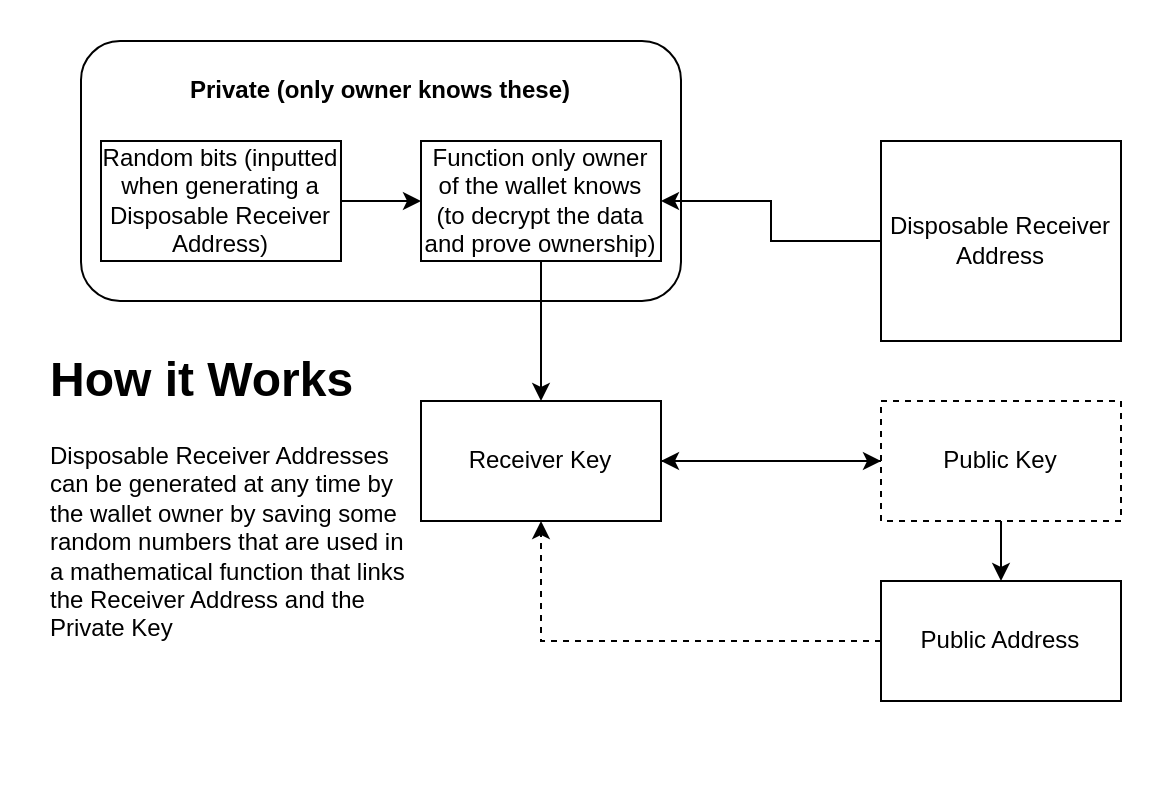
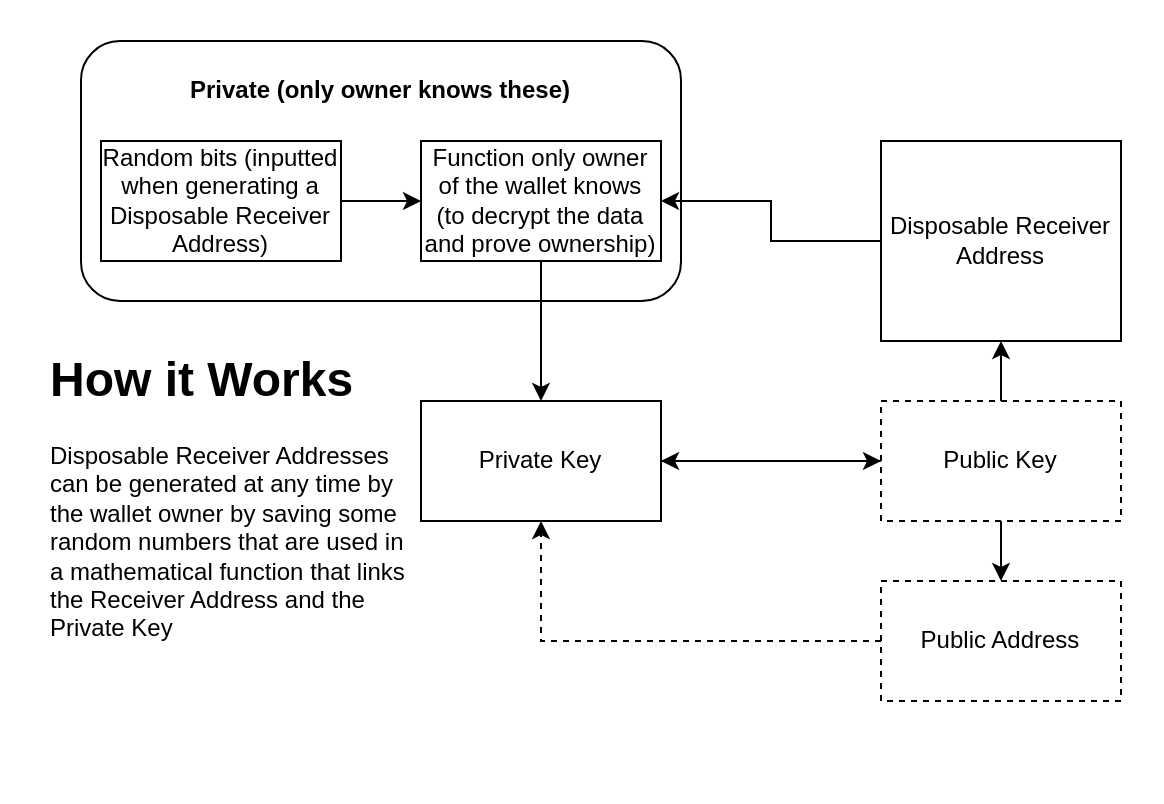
  <mxCell id="0" />
  <mxCell id="1" parent="0" />
  <mxCell id="2" value="" style="rounded=1;whiteSpace=wrap;html=1;" vertex="1" parent="1"><mxGeometry x="40" y="20" width="300" height="130" as="geometry" /></mxCell>
  <mxCell id="3" style="edgeStyle=orthogonalEdgeStyle;rounded=0;orthogonalLoop=1;jettySize=auto;html=1;" edge="1" parent="1" source="4" target="8"><mxGeometry relative="1" as="geometry" /></mxCell>
- <mxCell id="4" value="Receiver Key" style="rounded=0;whiteSpace=wrap;html=1;" vertex="1" parent="1"><mxGeometry x="210" y="200" width="120" height="60" as="geometry" /></mxCell>
+ <mxCell id="4" value="Private Key" style="rounded=0;whiteSpace=wrap;html=1;" vertex="1" parent="1"><mxGeometry x="210" y="200" width="120" height="60" as="geometry" /></mxCell>
  <mxCell id="5" style="edgeStyle=orthogonalEdgeStyle;rounded=0;orthogonalLoop=1;jettySize=auto;html=1;" edge="1" parent="1" source="8" target="4"><mxGeometry relative="1" as="geometry" /></mxCell>
  <mxCell id="6" style="edgeStyle=orthogonalEdgeStyle;rounded=0;orthogonalLoop=1;jettySize=auto;html=1;" edge="1" parent="1" source="8" target="14"><mxGeometry relative="1" as="geometry" /></mxCell>
+ <mxCell id="7" style="edgeStyle=orthogonalEdgeStyle;rounded=0;orthogonalLoop=1;jettySize=auto;html=1;" edge="1" parent="1" source="8" target="12"><mxGeometry relative="1" as="geometry" /></mxCell>
  <mxCell id="8" value="Public Key" style="rounded=0;whiteSpace=wrap;html=1;dashed=1;" vertex="1" parent="1"><mxGeometry x="440" y="200" width="120" height="60" as="geometry" /></mxCell>
  <mxCell id="9" style="edgeStyle=orthogonalEdgeStyle;rounded=0;orthogonalLoop=1;jettySize=auto;html=1;" edge="1" parent="1" source="10" target="4"><mxGeometry relative="1" as="geometry" /></mxCell>
  <mxCell id="10" value="Function only owner of the wallet knows (to decrypt the data and prove ownership)" style="rounded=0;whiteSpace=wrap;html=1;" vertex="1" parent="1"><mxGeometry x="210" y="70" width="120" height="60" as="geometry" /></mxCell>
  <mxCell id="11" style="edgeStyle=orthogonalEdgeStyle;rounded=0;orthogonalLoop=1;jettySize=auto;html=1;" edge="1" parent="1" source="12" target="10"><mxGeometry relative="1" as="geometry" /></mxCell>
  <mxCell id="12" value="Disposable Receiver Address" style="rounded=0;whiteSpace=wrap;html=1;" vertex="1" parent="1"><mxGeometry x="440" y="70" width="120" height="100" as="geometry" /></mxCell>
  <mxCell id="13" style="edgeStyle=orthogonalEdgeStyle;rounded=0;orthogonalLoop=1;jettySize=auto;html=1;dashed=1;" edge="1" parent="1" source="14" target="4"><mxGeometry relative="1" as="geometry" /></mxCell>
- <mxCell id="14" value="Public Address" style="rounded=0;whiteSpace=wrap;html=1;" vertex="1" parent="1"><mxGeometry x="440" y="290" width="120" height="60" as="geometry" /></mxCell>
+ <mxCell id="14" value="Public Address" style="rounded=0;whiteSpace=wrap;html=1;dashed=1;" vertex="1" parent="1"><mxGeometry x="440" y="290" width="120" height="60" as="geometry" /></mxCell>
  <mxCell id="15" style="edgeStyle=orthogonalEdgeStyle;rounded=0;orthogonalLoop=1;jettySize=auto;html=1;" edge="1" parent="1" source="16" target="10"><mxGeometry relative="1" as="geometry" /></mxCell>
  <mxCell id="16" value="Random bits (inputted when generating a Disposable Receiver Address)" style="rounded=0;whiteSpace=wrap;html=1;" vertex="1" parent="1"><mxGeometry x="50" y="70" width="120" height="60" as="geometry" /></mxCell>
  <mxCell id="17" value="Private (only owner knows these)" style="text;html=1;strokeColor=none;fillColor=none;align=center;verticalAlign=middle;whiteSpace=wrap;rounded=0;fontStyle=1" vertex="1" parent="1"><mxGeometry x="90" y="30" width="200" height="30" as="geometry" /></mxCell>
  <mxCell id="18" value="&lt;h1&gt;How it Works&lt;br&gt;&lt;/h1&gt;&lt;p&gt;Disposable Receiver Addresses can be generated at any time by the wallet owner by saving some random numbers that are used in a mathematical function that links the Receiver Address and the Private Key&lt;br&gt;&lt;/p&gt;" style="text;html=1;strokeColor=none;fillColor=none;spacing=5;spacingTop=-20;whiteSpace=wrap;overflow=hidden;rounded=0;" vertex="1" parent="1"><mxGeometry x="20" y="170" width="190" height="210" as="geometry" /></mxCell>
